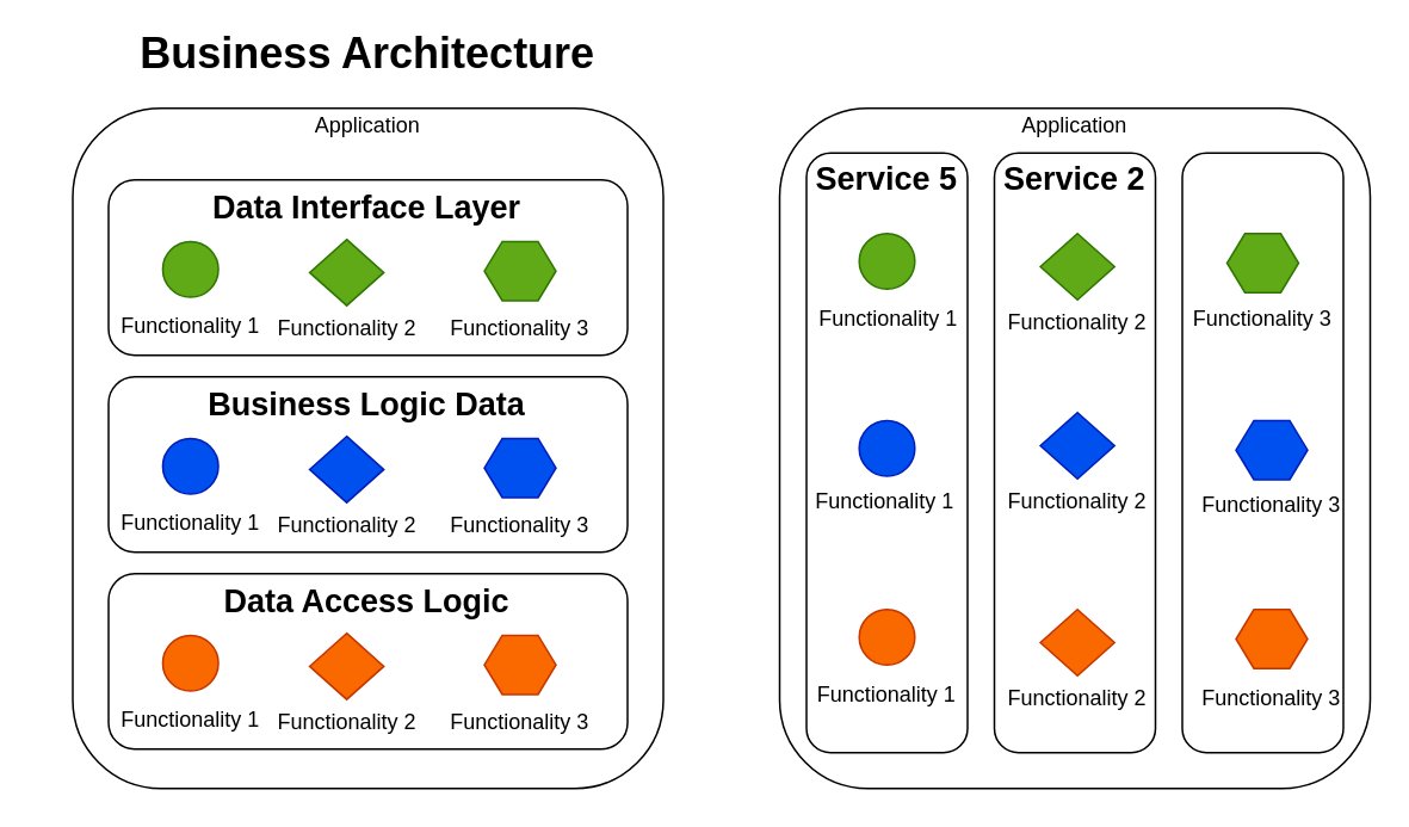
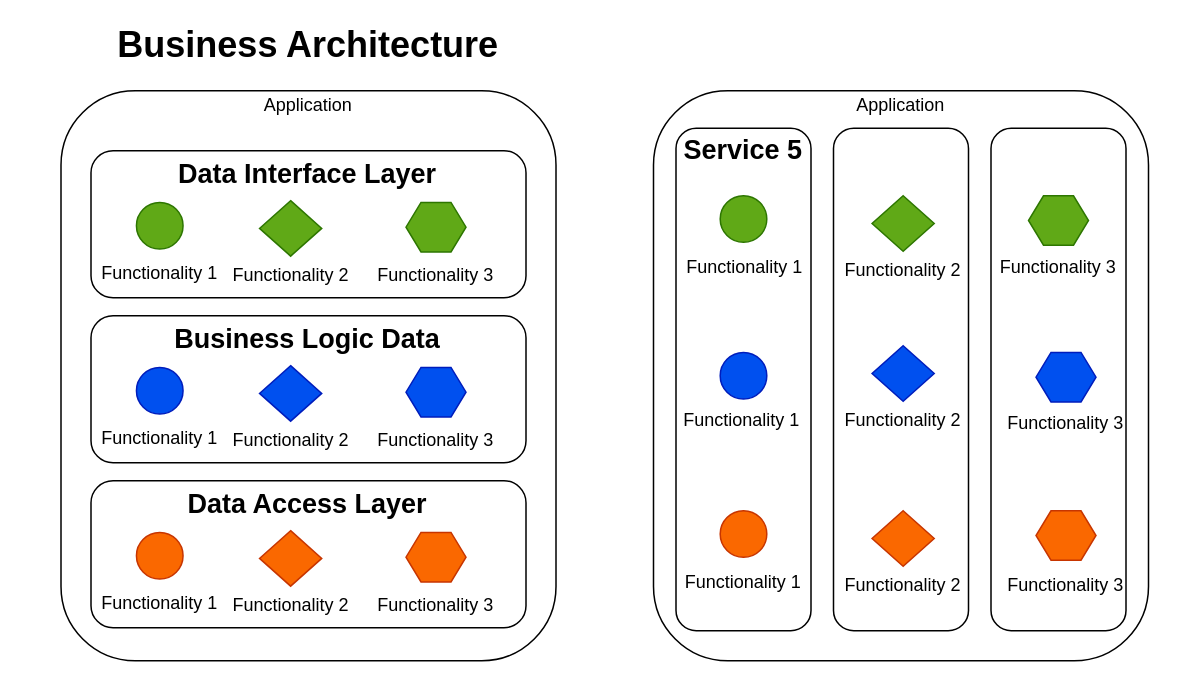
  <mxCell id="0" />
  <mxCell id="1" parent="0" />
  <mxCell id="2" value="" style="rounded=1;whiteSpace=wrap;html=1;" vertex="1" parent="1"><mxGeometry x="435" y="60" width="330" height="380" as="geometry" /></mxCell>
  <mxCell id="3" value="" style="group" vertex="1" connectable="0" parent="1"><mxGeometry x="60" y="100" width="310" height="340" as="geometry" /></mxCell>
  <mxCell id="4" value="" style="rounded=1;whiteSpace=wrap;html=1;" vertex="1" parent="3"><mxGeometry x="-20" y="-40" width="330" height="380" as="geometry" /></mxCell>
  <mxCell id="5" value="" style="rounded=1;whiteSpace=wrap;html=1;" vertex="1" parent="3"><mxGeometry width="290" height="97.967" as="geometry" /></mxCell>
  <mxCell id="6" value="&lt;b&gt;&lt;font style=&quot;font-size: 18px&quot;&gt;Data Interface Layer&lt;/font&gt;&lt;/b&gt;" style="text;html=1;strokeColor=none;fillColor=none;align=center;verticalAlign=middle;whiteSpace=wrap;rounded=0;" vertex="1" parent="3"><mxGeometry x="48.33" y="-0.004" width="193.333" height="32.656" as="geometry" /></mxCell>
  <mxCell id="7" value="" style="group" vertex="1" connectable="0" parent="3"><mxGeometry y="32.648" width="91.661" height="61.229" as="geometry" /></mxCell>
  <mxCell id="8" value="Functionality 1" style="text;html=1;strokeColor=none;fillColor=none;align=center;verticalAlign=middle;whiteSpace=wrap;rounded=0;" vertex="1" parent="7"><mxGeometry y="36.738" width="91.661" height="24.492" as="geometry" /></mxCell>
  <mxCell id="9" value="" style="ellipse;whiteSpace=wrap;html=1;aspect=fixed;fillColor=#60a917;strokeColor=#2D7600;fontColor=#ffffff;" vertex="1" parent="3"><mxGeometry x="30.295" y="34.463" width="31.071" height="31.071" as="geometry" /></mxCell>
  <mxCell id="10" value="" style="group" vertex="1" connectable="0" parent="3"><mxGeometry x="91.66" y="33.26" width="82.86" height="60" as="geometry" /></mxCell>
  <mxCell id="11" value="" style="rhombus;whiteSpace=wrap;html=1;fillColor=#60a917;strokeColor=#2D7600;fontColor=#ffffff;" vertex="1" parent="10"><mxGeometry x="20.715" width="41.43" height="37.0" as="geometry" /></mxCell>
  <mxCell id="12" value="Functionality 2" style="text;html=1;strokeColor=none;fillColor=none;align=center;verticalAlign=middle;whiteSpace=wrap;rounded=0;" vertex="1" parent="10"><mxGeometry y="40.0" width="82.86" height="20.0" as="geometry" /></mxCell>
  <mxCell id="13" value="Functionality 3" style="text;html=1;strokeColor=none;fillColor=none;align=center;verticalAlign=middle;whiteSpace=wrap;rounded=0;" vertex="1" parent="3"><mxGeometry x="190" y="73.26" width="80" height="20" as="geometry" /></mxCell>
  <mxCell id="14" value="" style="shape=hexagon;perimeter=hexagonPerimeter2;whiteSpace=wrap;html=1;fillColor=#60a917;strokeColor=#2D7600;fontColor=#ffffff;" vertex="1" parent="3"><mxGeometry x="210" y="34.46" width="40" height="33" as="geometry" /></mxCell>
  <mxCell id="15" value="Application" style="text;html=1;strokeColor=none;fillColor=none;align=center;verticalAlign=middle;whiteSpace=wrap;rounded=0;" vertex="1" parent="3"><mxGeometry x="125" y="-40" width="40" height="20" as="geometry" /></mxCell>
  <mxCell id="16" value="" style="group" vertex="1" connectable="0" parent="1"><mxGeometry x="60" y="210" width="290" height="100" as="geometry" /></mxCell>
  <mxCell id="17" value="" style="rounded=1;whiteSpace=wrap;html=1;" vertex="1" parent="16"><mxGeometry width="290" height="97.967" as="geometry" /></mxCell>
  <mxCell id="18" value="&lt;b&gt;&lt;font style=&quot;font-size: 18px&quot;&gt;Business Logic Data&lt;/font&gt;&lt;/b&gt;" style="text;html=1;strokeColor=none;fillColor=none;align=center;verticalAlign=middle;whiteSpace=wrap;rounded=0;" vertex="1" parent="16"><mxGeometry x="48.33" y="-0.004" width="193.333" height="32.656" as="geometry" /></mxCell>
  <mxCell id="19" value="" style="group" vertex="1" connectable="0" parent="16"><mxGeometry y="32.648" width="91.661" height="61.229" as="geometry" /></mxCell>
  <mxCell id="20" value="Functionality 1" style="text;html=1;strokeColor=none;fillColor=none;align=center;verticalAlign=middle;whiteSpace=wrap;rounded=0;" vertex="1" parent="19"><mxGeometry y="36.738" width="91.661" height="24.492" as="geometry" /></mxCell>
  <mxCell id="21" value="" style="ellipse;whiteSpace=wrap;html=1;aspect=fixed;fillColor=#0050ef;strokeColor=#001DBC;fontColor=#ffffff;" vertex="1" parent="16"><mxGeometry x="30.295" y="34.463" width="31.071" height="31.071" as="geometry" /></mxCell>
  <mxCell id="22" value="" style="group" vertex="1" connectable="0" parent="16"><mxGeometry x="91.66" y="33.26" width="82.86" height="60" as="geometry" /></mxCell>
  <mxCell id="23" value="" style="rhombus;whiteSpace=wrap;html=1;fillColor=#0050ef;strokeColor=#001DBC;fontColor=#ffffff;" vertex="1" parent="22"><mxGeometry x="20.715" width="41.43" height="37.0" as="geometry" /></mxCell>
  <mxCell id="24" value="Functionality 2" style="text;html=1;strokeColor=none;fillColor=none;align=center;verticalAlign=middle;whiteSpace=wrap;rounded=0;" vertex="1" parent="22"><mxGeometry y="40.0" width="82.86" height="20.0" as="geometry" /></mxCell>
  <mxCell id="25" value="Functionality 3" style="text;html=1;strokeColor=none;fillColor=none;align=center;verticalAlign=middle;whiteSpace=wrap;rounded=0;" vertex="1" parent="16"><mxGeometry x="190" y="73.26" width="80" height="20" as="geometry" /></mxCell>
  <mxCell id="26" value="" style="shape=hexagon;perimeter=hexagonPerimeter2;whiteSpace=wrap;html=1;fillColor=#0050ef;strokeColor=#001DBC;fontColor=#ffffff;" vertex="1" parent="16"><mxGeometry x="210" y="34.46" width="40" height="33" as="geometry" /></mxCell>
  <mxCell id="27" value="" style="group" vertex="1" connectable="0" parent="1"><mxGeometry x="60" y="320" width="290" height="100" as="geometry" /></mxCell>
  <mxCell id="28" value="" style="rounded=1;whiteSpace=wrap;html=1;" vertex="1" parent="27"><mxGeometry width="290" height="97.967" as="geometry" /></mxCell>
- <mxCell id="29" value="&lt;b&gt;&lt;font style=&quot;font-size: 18px&quot;&gt;Data Access Logic&lt;/font&gt;&lt;/b&gt;" style="text;html=1;strokeColor=none;fillColor=none;align=center;verticalAlign=middle;whiteSpace=wrap;rounded=0;" vertex="1" parent="27"><mxGeometry x="48.33" y="-0.004" width="193.333" height="32.656" as="geometry" /></mxCell>
+ <mxCell id="29" value="&lt;b&gt;&lt;font style=&quot;font-size: 18px&quot;&gt;Data Access Layer&lt;/font&gt;&lt;/b&gt;" style="text;html=1;strokeColor=none;fillColor=none;align=center;verticalAlign=middle;whiteSpace=wrap;rounded=0;" vertex="1" parent="27"><mxGeometry x="48.33" y="-0.004" width="193.333" height="32.656" as="geometry" /></mxCell>
  <mxCell id="30" value="" style="group" vertex="1" connectable="0" parent="27"><mxGeometry y="32.648" width="91.661" height="61.229" as="geometry" /></mxCell>
  <mxCell id="31" value="Functionality 1" style="text;html=1;strokeColor=none;fillColor=none;align=center;verticalAlign=middle;whiteSpace=wrap;rounded=0;" vertex="1" parent="30"><mxGeometry y="36.738" width="91.661" height="24.492" as="geometry" /></mxCell>
  <mxCell id="32" value="" style="ellipse;whiteSpace=wrap;html=1;aspect=fixed;fillColor=#fa6800;strokeColor=#C73500;fontColor=#ffffff;" vertex="1" parent="27"><mxGeometry x="30.295" y="34.463" width="31.071" height="31.071" as="geometry" /></mxCell>
  <mxCell id="33" value="" style="group" vertex="1" connectable="0" parent="27"><mxGeometry x="91.66" y="33.26" width="82.86" height="60" as="geometry" /></mxCell>
  <mxCell id="34" value="" style="rhombus;whiteSpace=wrap;html=1;fillColor=#fa6800;strokeColor=#C73500;fontColor=#ffffff;" vertex="1" parent="33"><mxGeometry x="20.715" width="41.43" height="37.0" as="geometry" /></mxCell>
  <mxCell id="35" value="Functionality 2" style="text;html=1;strokeColor=none;fillColor=none;align=center;verticalAlign=middle;whiteSpace=wrap;rounded=0;" vertex="1" parent="33"><mxGeometry y="40.0" width="82.86" height="20.0" as="geometry" /></mxCell>
  <mxCell id="36" value="Functionality 3" style="text;html=1;strokeColor=none;fillColor=none;align=center;verticalAlign=middle;whiteSpace=wrap;rounded=0;" vertex="1" parent="27"><mxGeometry x="190" y="73.26" width="80" height="20" as="geometry" /></mxCell>
  <mxCell id="37" value="" style="shape=hexagon;perimeter=hexagonPerimeter2;whiteSpace=wrap;html=1;fillColor=#fa6800;strokeColor=#C73500;fontColor=#ffffff;" vertex="1" parent="27"><mxGeometry x="210" y="34.46" width="40" height="33" as="geometry" /></mxCell>
  <mxCell id="38" value="&lt;font style=&quot;font-size: 24px&quot;&gt;&lt;b&gt;Business Architecture&lt;/b&gt;&lt;/font&gt;" style="text;html=1;strokeColor=none;fillColor=none;align=center;verticalAlign=middle;whiteSpace=wrap;rounded=0;" vertex="1" parent="1"><mxGeometry x="20" y="20" width="370" height="20" as="geometry" /></mxCell>
  <mxCell id="39" value="" style="rounded=1;whiteSpace=wrap;html=1;" vertex="1" parent="1"><mxGeometry x="450" y="85" width="90" height="335" as="geometry" /></mxCell>
  <mxCell id="40" value="Application" style="text;html=1;strokeColor=none;fillColor=none;align=center;verticalAlign=middle;whiteSpace=wrap;rounded=0;" vertex="1" parent="1"><mxGeometry x="580" y="60" width="40" height="20" as="geometry" /></mxCell>
  <mxCell id="41" value="Service 5" style="text;html=1;strokeColor=none;fillColor=none;align=center;verticalAlign=middle;whiteSpace=wrap;rounded=0;fontStyle=1;fontSize=18;" vertex="1" parent="1"><mxGeometry x="450" y="90" width="90" height="20" as="geometry" /></mxCell>
  <mxCell id="42" value="" style="rounded=1;whiteSpace=wrap;html=1;" vertex="1" parent="1"><mxGeometry x="555" y="85" width="90" height="335" as="geometry" /></mxCell>
  <mxCell id="43" value="" style="rounded=1;whiteSpace=wrap;html=1;" vertex="1" parent="1"><mxGeometry x="660" y="85" width="90" height="335" as="geometry" /></mxCell>
- <mxCell id="44" value="Service 2" style="text;html=1;strokeColor=none;fillColor=none;align=center;verticalAlign=middle;whiteSpace=wrap;rounded=0;fontStyle=1;fontSize=18;" vertex="1" parent="1"><mxGeometry x="555" y="90" width="90" height="20" as="geometry" /></mxCell>
  <mxCell id="45" value="" style="ellipse;whiteSpace=wrap;html=1;aspect=fixed;fillColor=#60a917;strokeColor=#2D7600;fontColor=#ffffff;" vertex="1" parent="1"><mxGeometry x="479.465" y="130.003" width="31.071" height="31.071" as="geometry" /></mxCell>
  <mxCell id="46" value="" style="ellipse;whiteSpace=wrap;html=1;aspect=fixed;fillColor=#0050ef;strokeColor=#001DBC;fontColor=#ffffff;" vertex="1" parent="1"><mxGeometry x="479.465" y="234.463" width="31.071" height="31.071" as="geometry" /></mxCell>
  <mxCell id="47" value="" style="ellipse;whiteSpace=wrap;html=1;aspect=fixed;fillColor=#fa6800;strokeColor=#C73500;fontColor=#ffffff;" vertex="1" parent="1"><mxGeometry x="479.465" y="340.003" width="31.071" height="31.071" as="geometry" /></mxCell>
  <mxCell id="48" value="" style="group" vertex="1" connectable="0" parent="1"><mxGeometry x="560" y="130" width="82.86" height="60" as="geometry" /></mxCell>
  <mxCell id="49" value="" style="rhombus;whiteSpace=wrap;html=1;fillColor=#60a917;strokeColor=#2D7600;fontColor=#ffffff;" vertex="1" parent="48"><mxGeometry x="20.715" width="41.43" height="37.0" as="geometry" /></mxCell>
  <mxCell id="50" value="Functionality 2" style="text;html=1;strokeColor=none;fillColor=none;align=center;verticalAlign=middle;whiteSpace=wrap;rounded=0;" vertex="1" parent="48"><mxGeometry y="40.0" width="82.86" height="20.0" as="geometry" /></mxCell>
  <mxCell id="51" value="" style="shape=hexagon;perimeter=hexagonPerimeter2;whiteSpace=wrap;html=1;fillColor=#60a917;strokeColor=#2D7600;fontColor=#ffffff;" vertex="1" parent="1"><mxGeometry x="685" y="130" width="40" height="33" as="geometry" /></mxCell>
  <mxCell id="52" value="" style="group" vertex="1" connectable="0" parent="1"><mxGeometry x="560" y="230" width="82.86" height="60" as="geometry" /></mxCell>
  <mxCell id="53" value="" style="rhombus;whiteSpace=wrap;html=1;fillColor=#0050ef;strokeColor=#001DBC;fontColor=#ffffff;" vertex="1" parent="52"><mxGeometry x="20.715" width="41.43" height="37.0" as="geometry" /></mxCell>
  <mxCell id="54" value="Functionality 2" style="text;html=1;strokeColor=none;fillColor=none;align=center;verticalAlign=middle;whiteSpace=wrap;rounded=0;" vertex="1" parent="52"><mxGeometry y="40.0" width="82.86" height="20.0" as="geometry" /></mxCell>
  <mxCell id="55" value="" style="shape=hexagon;perimeter=hexagonPerimeter2;whiteSpace=wrap;html=1;fillColor=#0050ef;strokeColor=#001DBC;fontColor=#ffffff;" vertex="1" parent="1"><mxGeometry x="690" y="234.46" width="40" height="33" as="geometry" /></mxCell>
  <mxCell id="56" value="" style="group" vertex="1" connectable="0" parent="1"><mxGeometry x="560" y="340" width="82.86" height="60" as="geometry" /></mxCell>
  <mxCell id="57" value="" style="rhombus;whiteSpace=wrap;html=1;fillColor=#fa6800;strokeColor=#C73500;fontColor=#ffffff;" vertex="1" parent="56"><mxGeometry x="20.715" width="41.43" height="37.0" as="geometry" /></mxCell>
  <mxCell id="58" value="Functionality 2" style="text;html=1;strokeColor=none;fillColor=none;align=center;verticalAlign=middle;whiteSpace=wrap;rounded=0;" vertex="1" parent="56"><mxGeometry y="40.0" width="82.86" height="20.0" as="geometry" /></mxCell>
  <mxCell id="59" value="" style="shape=hexagon;perimeter=hexagonPerimeter2;whiteSpace=wrap;html=1;fillColor=#fa6800;strokeColor=#C73500;fontColor=#ffffff;" vertex="1" parent="1"><mxGeometry x="690" y="340" width="40" height="33" as="geometry" /></mxCell>
  <mxCell id="60" value="Functionality 1" style="text;html=1;strokeColor=none;fillColor=none;align=center;verticalAlign=middle;whiteSpace=wrap;rounded=0;" vertex="1" parent="1"><mxGeometry x="450" y="165.505" width="91.661" height="24.492" as="geometry" /></mxCell>
  <mxCell id="61" value="Functionality 1" style="text;html=1;strokeColor=none;fillColor=none;align=center;verticalAlign=middle;whiteSpace=wrap;rounded=0;" vertex="1" parent="1"><mxGeometry x="448.34" y="267.455" width="91.661" height="24.492" as="geometry" /></mxCell>
  <mxCell id="62" value="Functionality 1" style="text;html=1;strokeColor=none;fillColor=none;align=center;verticalAlign=middle;whiteSpace=wrap;rounded=0;" vertex="1" parent="1"><mxGeometry x="449.17" y="375.505" width="91.661" height="24.492" as="geometry" /></mxCell>
  <mxCell id="63" value="Functionality 3" style="text;html=1;strokeColor=none;fillColor=none;align=center;verticalAlign=middle;whiteSpace=wrap;rounded=0;" vertex="1" parent="1"><mxGeometry x="665" y="167.75" width="80" height="20" as="geometry" /></mxCell>
  <mxCell id="64" value="Functionality 3" style="text;html=1;strokeColor=none;fillColor=none;align=center;verticalAlign=middle;whiteSpace=wrap;rounded=0;" vertex="1" parent="1"><mxGeometry x="670" y="271.95" width="80" height="20" as="geometry" /></mxCell>
  <mxCell id="65" value="Functionality 3" style="text;html=1;strokeColor=none;fillColor=none;align=center;verticalAlign=middle;whiteSpace=wrap;rounded=0;" vertex="1" parent="1"><mxGeometry x="670" y="380" width="80" height="20" as="geometry" /></mxCell>
